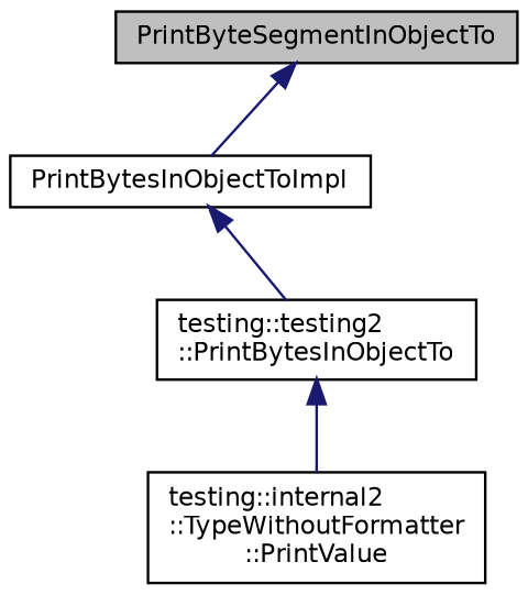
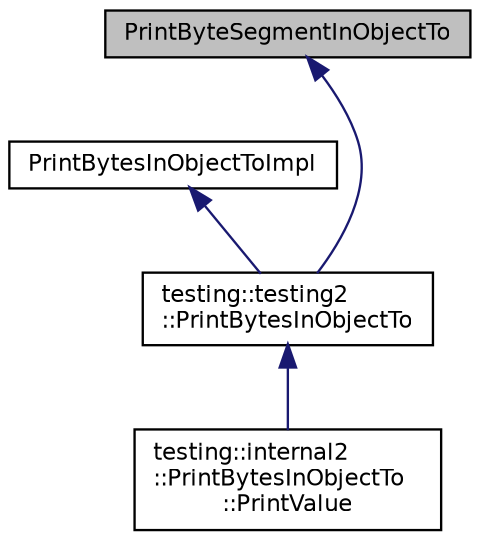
  digraph {
    rankdir=TB
    node [color=black fontname=Helvetica fontsize=10 shape=record]
    edge [color=midnightblue dir=back fontname=Helvetica fontsize=10 labelfontname=Helvetica labelfontsize=10 style=solid]
    n1 [fillcolor=grey75 fontcolor=black height=0.2 label=PrintByteSegmentInObjectTo style=filled width=0.4]
    n2 [height=0.2 label=PrintBytesInObjectToImpl width=0.4]
    n3 [height=0.2 label="testing::testing2\l::PrintBytesInObjectTo" width=0.4]
-   n4 [height=0.2 label="testing::internal2\l::TypeWithoutFormatter\l::PrintValue" width=0.4]
-   n1 -> n2
+   n4 [height=0.2 label="testing::internal2\l::PrintBytesInObjectTo\l::PrintValue" width=0.4]
+   n1 -> n3
    n2 -> n3
    n3 -> n4
  }
